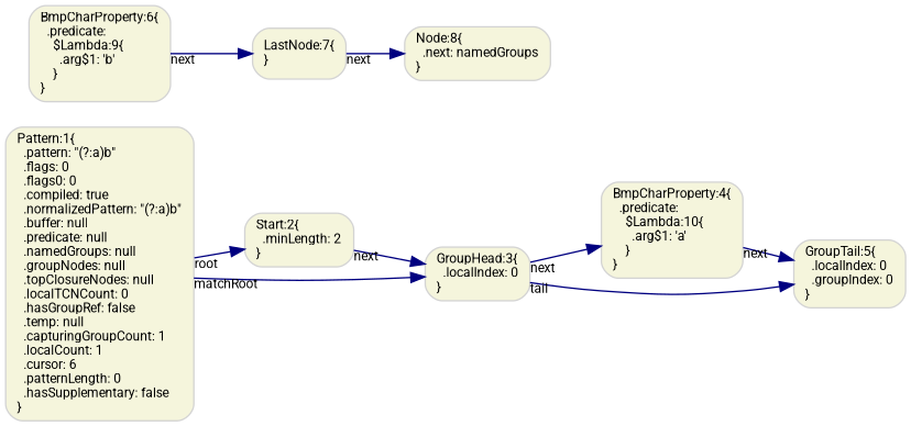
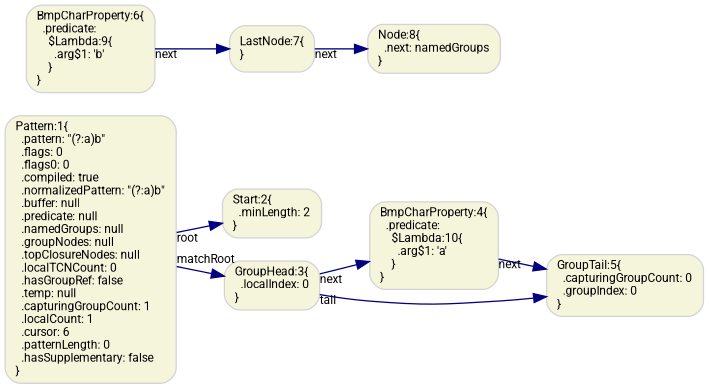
  digraph {
    fontname=Roboto
    fontsize=11
    rankdir=LR
    node [color=LightGray fillcolor=Beige fontname=Roboto fontsize=9 shape=box style="rounded,filled"]
    edge [color=Navy fontname=Roboto fontsize=9 taillabel=next]
    n1 [label="Pattern:1\{\l  .pattern: \"(?:a)b\"\l  .flags: 0\l  .flags0: 0\l  .compiled: true\l  .normalizedPattern: \"(?:a)b\"\l  .buffer: null\l  .predicate: null\l  .namedGroups: null\l  .groupNodes: null\l  .topClosureNodes: null\l  .localTCNCount: 0\l  .hasGroupRef: false\l  .temp: null\l  .capturingGroupCount: 1\l  .localCount: 1\l  .cursor: 6\l  .patternLength: 0\l  .hasSupplementary: false\l\}\l"]
    n2 [label="Start:2\{\l  .minLength: 2\l\}\l"]
    n3 [label="GroupHead:3\{\l  .localIndex: 0\l\}\l"]
    n4 [label="BmpCharProperty:4\{\l  .predicate:\l    $Lambda:10\{\l      .arg$1: 'a'\l    \}\l\}\l"]
-   n5 [label="GroupTail:5\{\l  .localIndex: 0\l  .groupIndex: 0\l\}\l"]
+   n5 [label="GroupTail:5\{\l  .capturingGroupCount: 0\l  .groupIndex: 0\l\}\l"]
    n6 [label="BmpCharProperty:6\{\l  .predicate:\l    $Lambda:9\{\l      .arg$1: 'b'\l    \}\l\}\l"]
    n7 [label="LastNode:7\{\l\}\l"]
    n8 [label="Node:8\{\l  .next: namedGroups\l\}\l"]
    n1 -> n2 [taillabel=root]
    n1 -> n3 [taillabel=matchRoot]
-   n2 -> n3
    n3 -> n4
    n3 -> n5 [taillabel=tail]
    n4 -> n5
    n6 -> n7
    n7 -> n8
  }
